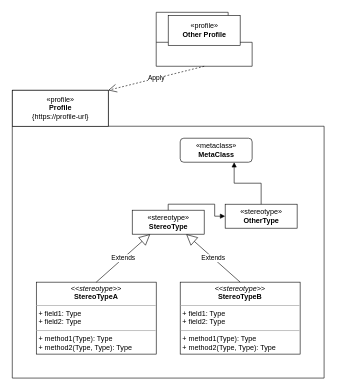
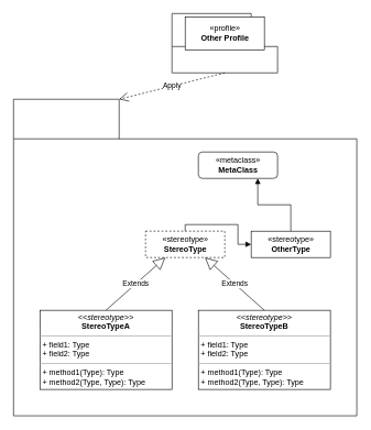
  <mxCell id="0" />
  <mxCell id="1" parent="0" />
  <mxCell id="2" value="" style="shape=folder;fontStyle=1;spacingTop=10;tabWidth=160;tabHeight=60;tabPosition=left;html=1;verticalAlign=bottom;" vertex="1" parent="1"><mxGeometry x="20" y="150" width="520" height="480" as="geometry" /></mxCell>
  <mxCell id="3" value="«metaclass»&lt;br&gt;&lt;b&gt;MetaClass&lt;/b&gt;" style="html=1;rounded=1;" vertex="1" parent="1"><mxGeometry x="300" y="230" width="120" height="40" as="geometry" /></mxCell>
- <mxCell id="4" value="«stereotype»&lt;br&gt;&lt;b&gt;StereoType&lt;/b&gt;" style="html=1;" vertex="1" parent="1"><mxGeometry x="220" y="350" width="120" height="40" as="geometry" /></mxCell>
- <mxCell id="5" value="«stereotype»&lt;br&gt;&lt;b&gt;OtherType&lt;/b&gt;" style="html=1;" vertex="1" parent="1"><mxGeometry x="375" y="340" width="120" height="40" as="geometry" /></mxCell>
+ <mxCell id="4" value="«stereotype»&lt;br&gt;&lt;b&gt;StereoType&lt;/b&gt;" style="html=1;dashed=1;" vertex="1" parent="1"><mxGeometry x="220" y="350" width="120" height="40" as="geometry" /></mxCell>
+ <mxCell id="5" value="«stereotype»&lt;br&gt;&lt;b&gt;OtherType&lt;/b&gt;" style="html=1;" vertex="1" parent="1"><mxGeometry x="380" y="350" width="120" height="40" as="geometry" /></mxCell>
  <mxCell id="6" value="&lt;p style=&quot;margin:0px;margin-top:4px;text-align:center;&quot;&gt;&lt;i&gt;&amp;lt;&amp;lt;stereotype&amp;gt;&amp;gt;&lt;/i&gt;&lt;br&gt;&lt;b&gt;StereoTypeA&lt;/b&gt;&lt;/p&gt;&lt;hr size=&quot;1&quot;&gt;&lt;p style=&quot;margin:0px;margin-left:4px;&quot;&gt;+ field1: Type&lt;br&gt;+ field2: Type&lt;/p&gt;&lt;hr size=&quot;1&quot;&gt;&lt;p style=&quot;margin:0px;margin-left:4px;&quot;&gt;+ method1(Type): Type&lt;br&gt;+ method2(Type, Type): Type&lt;/p&gt;" style="verticalAlign=top;align=left;overflow=fill;fontSize=12;fontFamily=Helvetica;html=1;" vertex="1" parent="1"><mxGeometry x="60" y="470" width="200" height="120" as="geometry" /></mxCell>
  <mxCell id="7" value="&lt;p style=&quot;margin:0px;margin-top:4px;text-align:center;&quot;&gt;&lt;i&gt;&amp;lt;&amp;lt;stereotype&amp;gt;&amp;gt;&lt;/i&gt;&lt;br&gt;&lt;b&gt;StereoTypeB&lt;/b&gt;&lt;/p&gt;&lt;hr size=&quot;1&quot;&gt;&lt;p style=&quot;margin:0px;margin-left:4px;&quot;&gt;+ field1: Type&lt;br&gt;+ field2: Type&lt;/p&gt;&lt;hr size=&quot;1&quot;&gt;&lt;p style=&quot;margin:0px;margin-left:4px;&quot;&gt;+ method1(Type): Type&lt;br&gt;+ method2(Type, Type): Type&lt;/p&gt;" style="verticalAlign=top;align=left;overflow=fill;fontSize=12;fontFamily=Helvetica;html=1;" vertex="1" parent="1"><mxGeometry x="300" y="470" width="200" height="120" as="geometry" /></mxCell>
  <mxCell id="8" value="Extends" style="endArrow=block;endSize=16;endFill=0;html=1;rounded=0;exitX=0.5;exitY=0;exitDx=0;exitDy=0;entryX=0.25;entryY=1;entryDx=0;entryDy=0;" edge="1" parent="1" source="6" target="4"><mxGeometry width="160" relative="1" as="geometry"><mxPoint x="200" y="440" as="sourcePoint" /><mxPoint x="130" y="400" as="targetPoint" /></mxGeometry></mxCell>
  <mxCell id="9" value="Extends" style="endArrow=block;endSize=16;endFill=0;html=1;rounded=0;exitX=0.5;exitY=0;exitDx=0;exitDy=0;entryX=0.75;entryY=1;entryDx=0;entryDy=0;" edge="1" parent="1" source="7" target="4"><mxGeometry width="160" relative="1" as="geometry"><mxPoint x="200" y="440" as="sourcePoint" /><mxPoint x="490" y="200" as="targetPoint" /></mxGeometry></mxCell>
  <mxCell id="10" value="" style="endArrow=block;endFill=1;html=1;edgeStyle=orthogonalEdgeStyle;align=left;verticalAlign=top;rounded=0;exitX=0.5;exitY=0;exitDx=0;exitDy=0;" edge="1" parent="1" source="4" target="5"><mxGeometry x="-1" relative="1" as="geometry"><mxPoint x="-60" y="200" as="sourcePoint" /><mxPoint x="100" y="200" as="targetPoint" /></mxGeometry></mxCell>
  <mxCell id="11" value="" style="endArrow=block;endFill=1;html=1;edgeStyle=orthogonalEdgeStyle;align=left;verticalAlign=top;rounded=0;entryX=0.75;entryY=1;entryDx=0;entryDy=0;exitX=0.5;exitY=0;exitDx=0;exitDy=0;" edge="1" parent="1" source="5" target="3"><mxGeometry x="-1" relative="1" as="geometry"><mxPoint x="-10" y="300" as="sourcePoint" /><mxPoint x="150" y="300" as="targetPoint" /></mxGeometry></mxCell>
- <mxCell id="12" value="«profile»&lt;br&gt;&lt;b&gt;Profile&lt;/b&gt;&lt;br&gt;{https://profile-url}" style="html=1;" vertex="1" parent="1"><mxGeometry x="20" y="150" width="160" height="60" as="geometry" /></mxCell>
  <mxCell id="13" value="" style="shape=folder;fontStyle=1;spacingTop=10;tabWidth=120;tabHeight=50;tabPosition=left;html=1;align=center;verticalAlign=bottom;" vertex="1" parent="1"><mxGeometry x="260" y="20" width="160" height="90" as="geometry" /></mxCell>
  <mxCell id="14" value="«profile»&lt;br&gt;&lt;b&gt;Other Profile&lt;/b&gt;" style="html=1;" vertex="1" parent="1"><mxGeometry x="280" y="25" width="120" height="50" as="geometry" /></mxCell>
  <mxCell id="15" value="Apply" style="endArrow=open;endSize=12;dashed=1;html=1;rounded=0;exitX=0.5;exitY=1;exitDx=0;exitDy=0;exitPerimeter=0;entryX=0;entryY=0;entryDx=160;entryDy=0;entryPerimeter=0;" edge="1" parent="1" source="13" target="2"><mxGeometry width="160" relative="1" as="geometry"><mxPoint x="200" y="230" as="sourcePoint" /><mxPoint x="670" y="150" as="targetPoint" /><Array as="points"><mxPoint x="260" y="130" /></Array></mxGeometry></mxCell>
